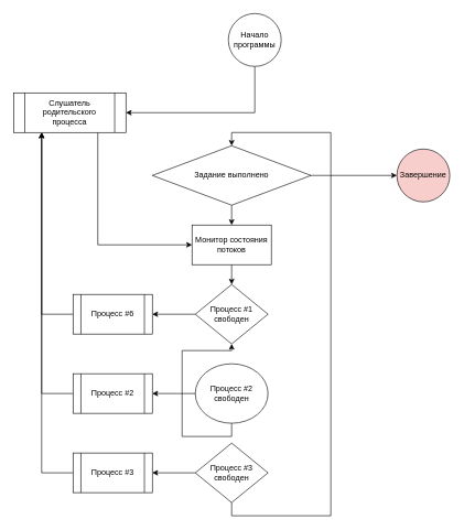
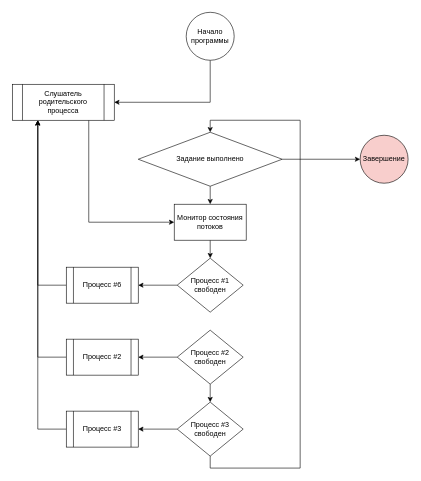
  <mxCell id="0" />
  <mxCell id="1" parent="0" />
  <mxCell id="2" style="edgeStyle=orthogonalEdgeStyle;rounded=0;orthogonalLoop=1;jettySize=auto;html=1;exitX=0.5;exitY=1;exitDx=0;exitDy=0;entryX=1;entryY=0.5;entryDx=0;entryDy=0;" edge="1" parent="1" source="3" target="24"><mxGeometry relative="1" as="geometry" /></mxCell>
- <mxCell id="3" value="Начало программы" style="ellipse;whiteSpace=wrap;html=1;aspect=fixed;" vertex="1" parent="1"><mxGeometry x="345" y="20" width="80" height="80" as="geometry" /></mxCell>
+ <mxCell id="3" value="Начало программы" style="ellipse;whiteSpace=wrap;html=1;aspect=fixed;" vertex="1" parent="1"><mxGeometry x="310" y="20" width="80" height="80" as="geometry" /></mxCell>
  <mxCell id="4" style="edgeStyle=orthogonalEdgeStyle;rounded=0;orthogonalLoop=1;jettySize=auto;html=1;exitX=0.5;exitY=1;exitDx=0;exitDy=0;entryX=0.5;entryY=0;entryDx=0;entryDy=0;" edge="1" parent="1" source="5" target="12"><mxGeometry relative="1" as="geometry" /></mxCell>
  <mxCell id="5" value="Монитор состояния потоков" style="rounded=0;whiteSpace=wrap;html=1;" vertex="1" parent="1"><mxGeometry x="290" y="340" width="120" height="60" as="geometry" /></mxCell>
  <mxCell id="6" style="edgeStyle=orthogonalEdgeStyle;rounded=0;orthogonalLoop=1;jettySize=auto;html=1;exitX=0;exitY=0.5;exitDx=0;exitDy=0;entryX=0.25;entryY=1;entryDx=0;entryDy=0;" edge="1" parent="1" source="7" target="24"><mxGeometry relative="1" as="geometry" /></mxCell>
  <mxCell id="7" value="Процесс #6" style="shape=process;whiteSpace=wrap;html=1;backgroundOutline=1;" vertex="1" parent="1"><mxGeometry x="110" y="445" width="120" height="60" as="geometry" /></mxCell>
  <mxCell id="8" style="edgeStyle=orthogonalEdgeStyle;rounded=0;orthogonalLoop=1;jettySize=auto;html=1;exitX=0.5;exitY=1;exitDx=0;exitDy=0;entryX=0.5;entryY=0;entryDx=0;entryDy=0;" edge="1" parent="1" source="10" target="5"><mxGeometry relative="1" as="geometry" /></mxCell>
  <mxCell id="9" style="edgeStyle=orthogonalEdgeStyle;rounded=0;orthogonalLoop=1;jettySize=auto;html=1;exitX=1;exitY=0.5;exitDx=0;exitDy=0;entryX=0;entryY=0.5;entryDx=0;entryDy=0;" edge="1" parent="1" source="10" target="25"><mxGeometry relative="1" as="geometry" /></mxCell>
  <mxCell id="10" value="Задание выполнено" style="rhombus;whiteSpace=wrap;html=1;" vertex="1" parent="1"><mxGeometry x="230" y="220" width="240" height="90" as="geometry" /></mxCell>
  <mxCell id="11" style="edgeStyle=orthogonalEdgeStyle;rounded=0;orthogonalLoop=1;jettySize=auto;html=1;exitX=0;exitY=0.5;exitDx=0;exitDy=0;entryX=1;entryY=0.5;entryDx=0;entryDy=0;" edge="1" parent="1" source="12" target="7"><mxGeometry relative="1" as="geometry" /></mxCell>
  <mxCell id="12" value="Процесс #1 свободен" style="rhombus;whiteSpace=wrap;html=1;" vertex="1" parent="1"><mxGeometry x="295" y="430" width="110" height="90" as="geometry" /></mxCell>
  <mxCell id="13" style="edgeStyle=orthogonalEdgeStyle;rounded=0;orthogonalLoop=1;jettySize=auto;html=1;exitX=0;exitY=0.5;exitDx=0;exitDy=0;entryX=0.25;entryY=1;entryDx=0;entryDy=0;" edge="1" parent="1" source="14" target="24"><mxGeometry relative="1" as="geometry" /></mxCell>
  <mxCell id="14" value="Процесс #2" style="shape=process;whiteSpace=wrap;html=1;backgroundOutline=1;" vertex="1" parent="1"><mxGeometry x="110" y="565" width="120" height="60" as="geometry" /></mxCell>
  <mxCell id="15" style="edgeStyle=orthogonalEdgeStyle;rounded=0;orthogonalLoop=1;jettySize=auto;html=1;exitX=0;exitY=0.5;exitDx=0;exitDy=0;entryX=1;entryY=0.5;entryDx=0;entryDy=0;" edge="1" parent="1" source="17" target="14"><mxGeometry relative="1" as="geometry" /></mxCell>
- <mxCell id="16" style="edgeStyle=orthogonalEdgeStyle;rounded=0;orthogonalLoop=1;jettySize=auto;html=1;exitX=0.5;exitY=1;exitDx=0;exitDy=0;" edge="1" parent="1" source="17" target="12"><mxGeometry relative="1" as="geometry" /></mxCell>
- <mxCell id="17" value="Процесс #2 свободен" style="ellipse;whiteSpace=wrap;html=1;" vertex="1" parent="1"><mxGeometry x="295" y="550" width="110" height="90" as="geometry" /></mxCell>
+ <mxCell id="16" style="edgeStyle=orthogonalEdgeStyle;rounded=0;orthogonalLoop=1;jettySize=auto;html=1;exitX=0.5;exitY=1;exitDx=0;exitDy=0;entryX=0.5;entryY=0;entryDx=0;entryDy=0;" edge="1" parent="1" source="17" target="22"><mxGeometry relative="1" as="geometry" /></mxCell>
+ <mxCell id="17" value="Процесс #2 свободен" style="rhombus;whiteSpace=wrap;html=1;" vertex="1" parent="1"><mxGeometry x="295" y="550" width="110" height="90" as="geometry" /></mxCell>
  <mxCell id="18" style="edgeStyle=orthogonalEdgeStyle;rounded=0;orthogonalLoop=1;jettySize=auto;html=1;exitX=0;exitY=0.5;exitDx=0;exitDy=0;entryX=0.25;entryY=1;entryDx=0;entryDy=0;" edge="1" parent="1" source="19" target="24"><mxGeometry relative="1" as="geometry" /></mxCell>
  <mxCell id="19" value="Процесс #3" style="shape=process;whiteSpace=wrap;html=1;backgroundOutline=1;" vertex="1" parent="1"><mxGeometry x="110" y="685" width="120" height="60" as="geometry" /></mxCell>
  <mxCell id="20" style="edgeStyle=orthogonalEdgeStyle;rounded=0;orthogonalLoop=1;jettySize=auto;html=1;exitX=0;exitY=0.5;exitDx=0;exitDy=0;entryX=1;entryY=0.5;entryDx=0;entryDy=0;" edge="1" parent="1" source="22" target="19"><mxGeometry relative="1" as="geometry" /></mxCell>
  <mxCell id="21" style="edgeStyle=orthogonalEdgeStyle;rounded=0;orthogonalLoop=1;jettySize=auto;html=1;exitX=0.5;exitY=1;exitDx=0;exitDy=0;entryX=0.5;entryY=0;entryDx=0;entryDy=0;" edge="1" parent="1" source="22" target="10"><mxGeometry relative="1" as="geometry"><Array as="points"><mxPoint x="350" y="780" /><mxPoint x="500" y="780" /><mxPoint x="500" y="200" /><mxPoint x="350" y="200" /></Array></mxGeometry></mxCell>
  <mxCell id="22" value="Процесс #3 свободен" style="rhombus;whiteSpace=wrap;html=1;" vertex="1" parent="1"><mxGeometry x="295" y="670" width="110" height="90" as="geometry" /></mxCell>
  <mxCell id="23" style="edgeStyle=orthogonalEdgeStyle;rounded=0;orthogonalLoop=1;jettySize=auto;html=1;exitX=0.75;exitY=1;exitDx=0;exitDy=0;entryX=0;entryY=0.5;entryDx=0;entryDy=0;" edge="1" parent="1" source="24" target="5"><mxGeometry relative="1" as="geometry" /></mxCell>
  <mxCell id="24" value="Слушатель родительского процесса" style="shape=process;whiteSpace=wrap;html=1;backgroundOutline=1;" vertex="1" parent="1"><mxGeometry x="20" width="170" height="60" as="geometry" y="140" /></mxCell>
  <mxCell id="25" value="Завершение" style="ellipse;whiteSpace=wrap;html=1;aspect=fixed;fillColor=#f8cecc;" vertex="1" parent="1"><mxGeometry x="600" y="225" width="80" height="80" as="geometry" /></mxCell>
